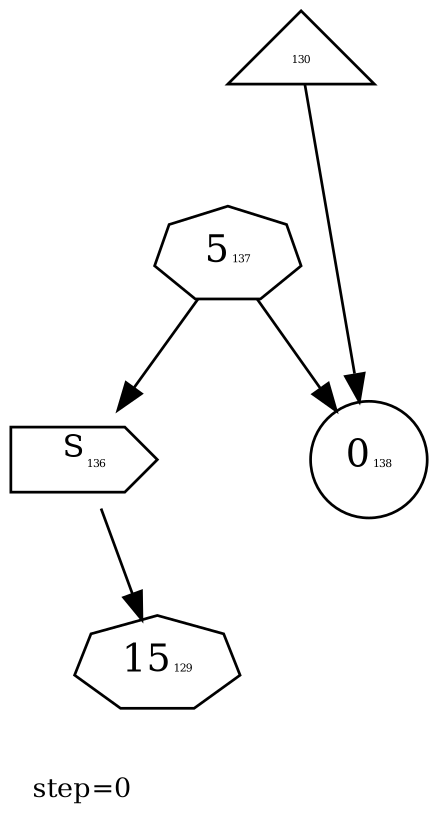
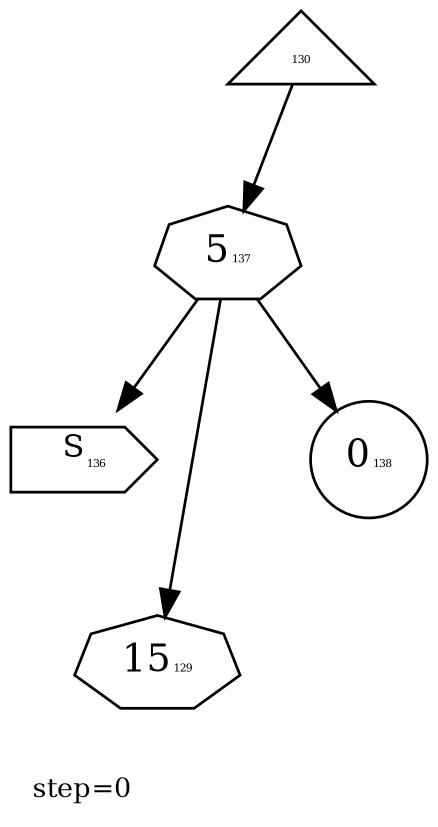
  digraph {
    fontsize=10
    label="step=0"
    labeljust=left
    labelloc=bottom
    node [color=black labelfontcolor=black peripheries=1 shape=septagon]
    edge [color=black]
    n1 [label=<<FONT POINT-SIZE='4'>130</FONT>> shape=triangle]
    n2 [label=<5<FONT POINT-SIZE='4'>137</FONT>> labelfontcolor=""]
    n3 [label=<<SUP>S</SUP><FONT POINT-SIZE='4'>136</FONT>> shape=cds]
    n4 [label=<0<FONT POINT-SIZE='4'>138</FONT>> shape=circle]
    n5 [label=<15<FONT POINT-SIZE='4'>129</FONT>> labelfontcolor=""]
-   n1 -> n4
+   n1 -> n2
    n2 -> n3
    n2 -> n4
-   n3 -> n5
+   n2 -> n5
  }
